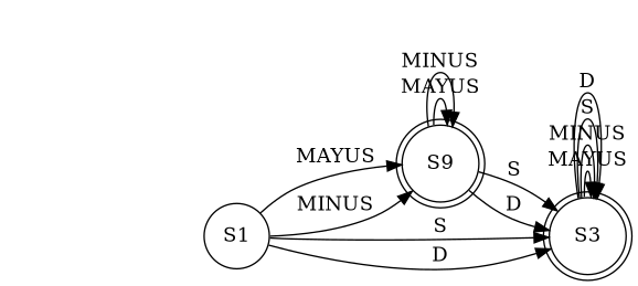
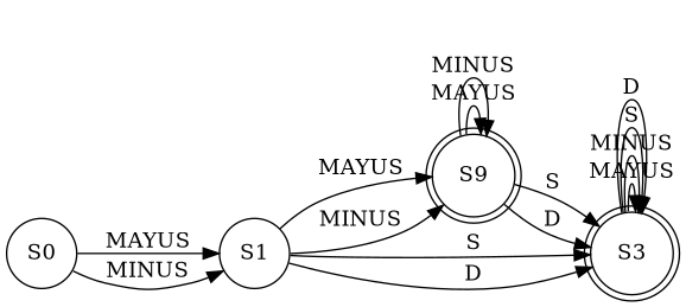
  digraph {
    forcelabels=true
    rankdir=LR
    node [shape=circle]
+   n1 [label=S0]
    n2 [label=S1]
    n3 [label=S9 shape=doublecircle]
    n4 [label=S3 shape=doublecircle]
+   n1 -> n2 [label=MAYUS]
+   n1 -> n2 [label=MINUS]
    n2 -> n3 [label=MAYUS]
    n2 -> n3 [label=MINUS]
    n2 -> n4 [label=S]
    n2 -> n4 [label=D]
    n3 -> n3 [label=MAYUS]
    n3 -> n3 [label=MINUS]
    n3 -> n4 [label=S]
    n3 -> n4 [label=D]
    n4 -> n4 [label=MAYUS]
    n4 -> n4 [label=MINUS]
    n4 -> n4 [label=S]
    n4 -> n4 [label=D]
  }
